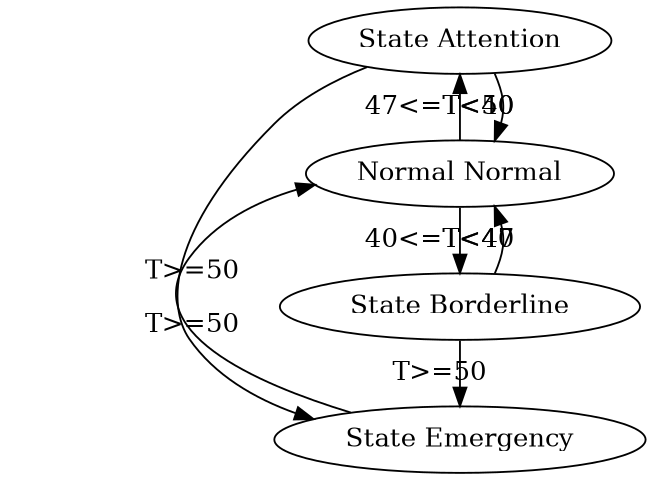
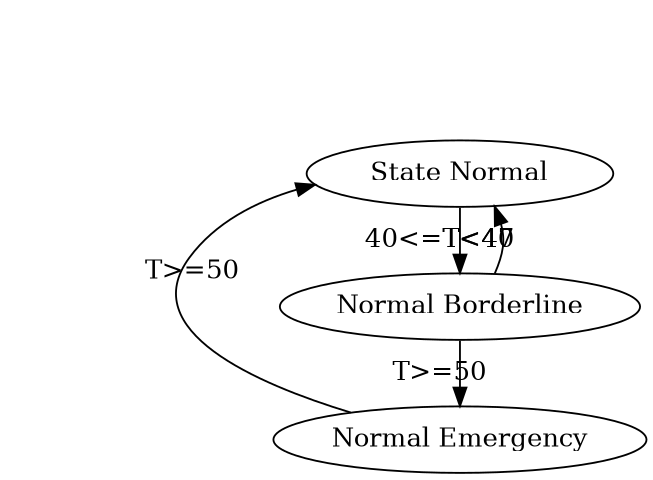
  digraph {
    rankdir=LR
-   n1 [label="Normal Normal"]
-   n2 [label="State Borderline"]
-   n3 [label="State Attention"]
-   n4 [label="State Emergency"]
+   n1 [label="State Normal"]
+   n2 [label="Normal Borderline"]
+   n4 [label="Normal Emergency"]
    subgraph sub_1 {
      rank=same
      n1
      n2
-     n3
      n4
    }
    n1 -> n2 [label="40<=T<47"]
-   n1 -> n3 [label="47<=T<50"]
    n2 -> n1 [label="T<40"]
    n2 -> n4 [label="T>=50"]
-   n3 -> n1 [label="T<40"]
-   n3 -> n4 [label="T>=50"]
    n4 -> n1 [label="T>=50"]
  }
